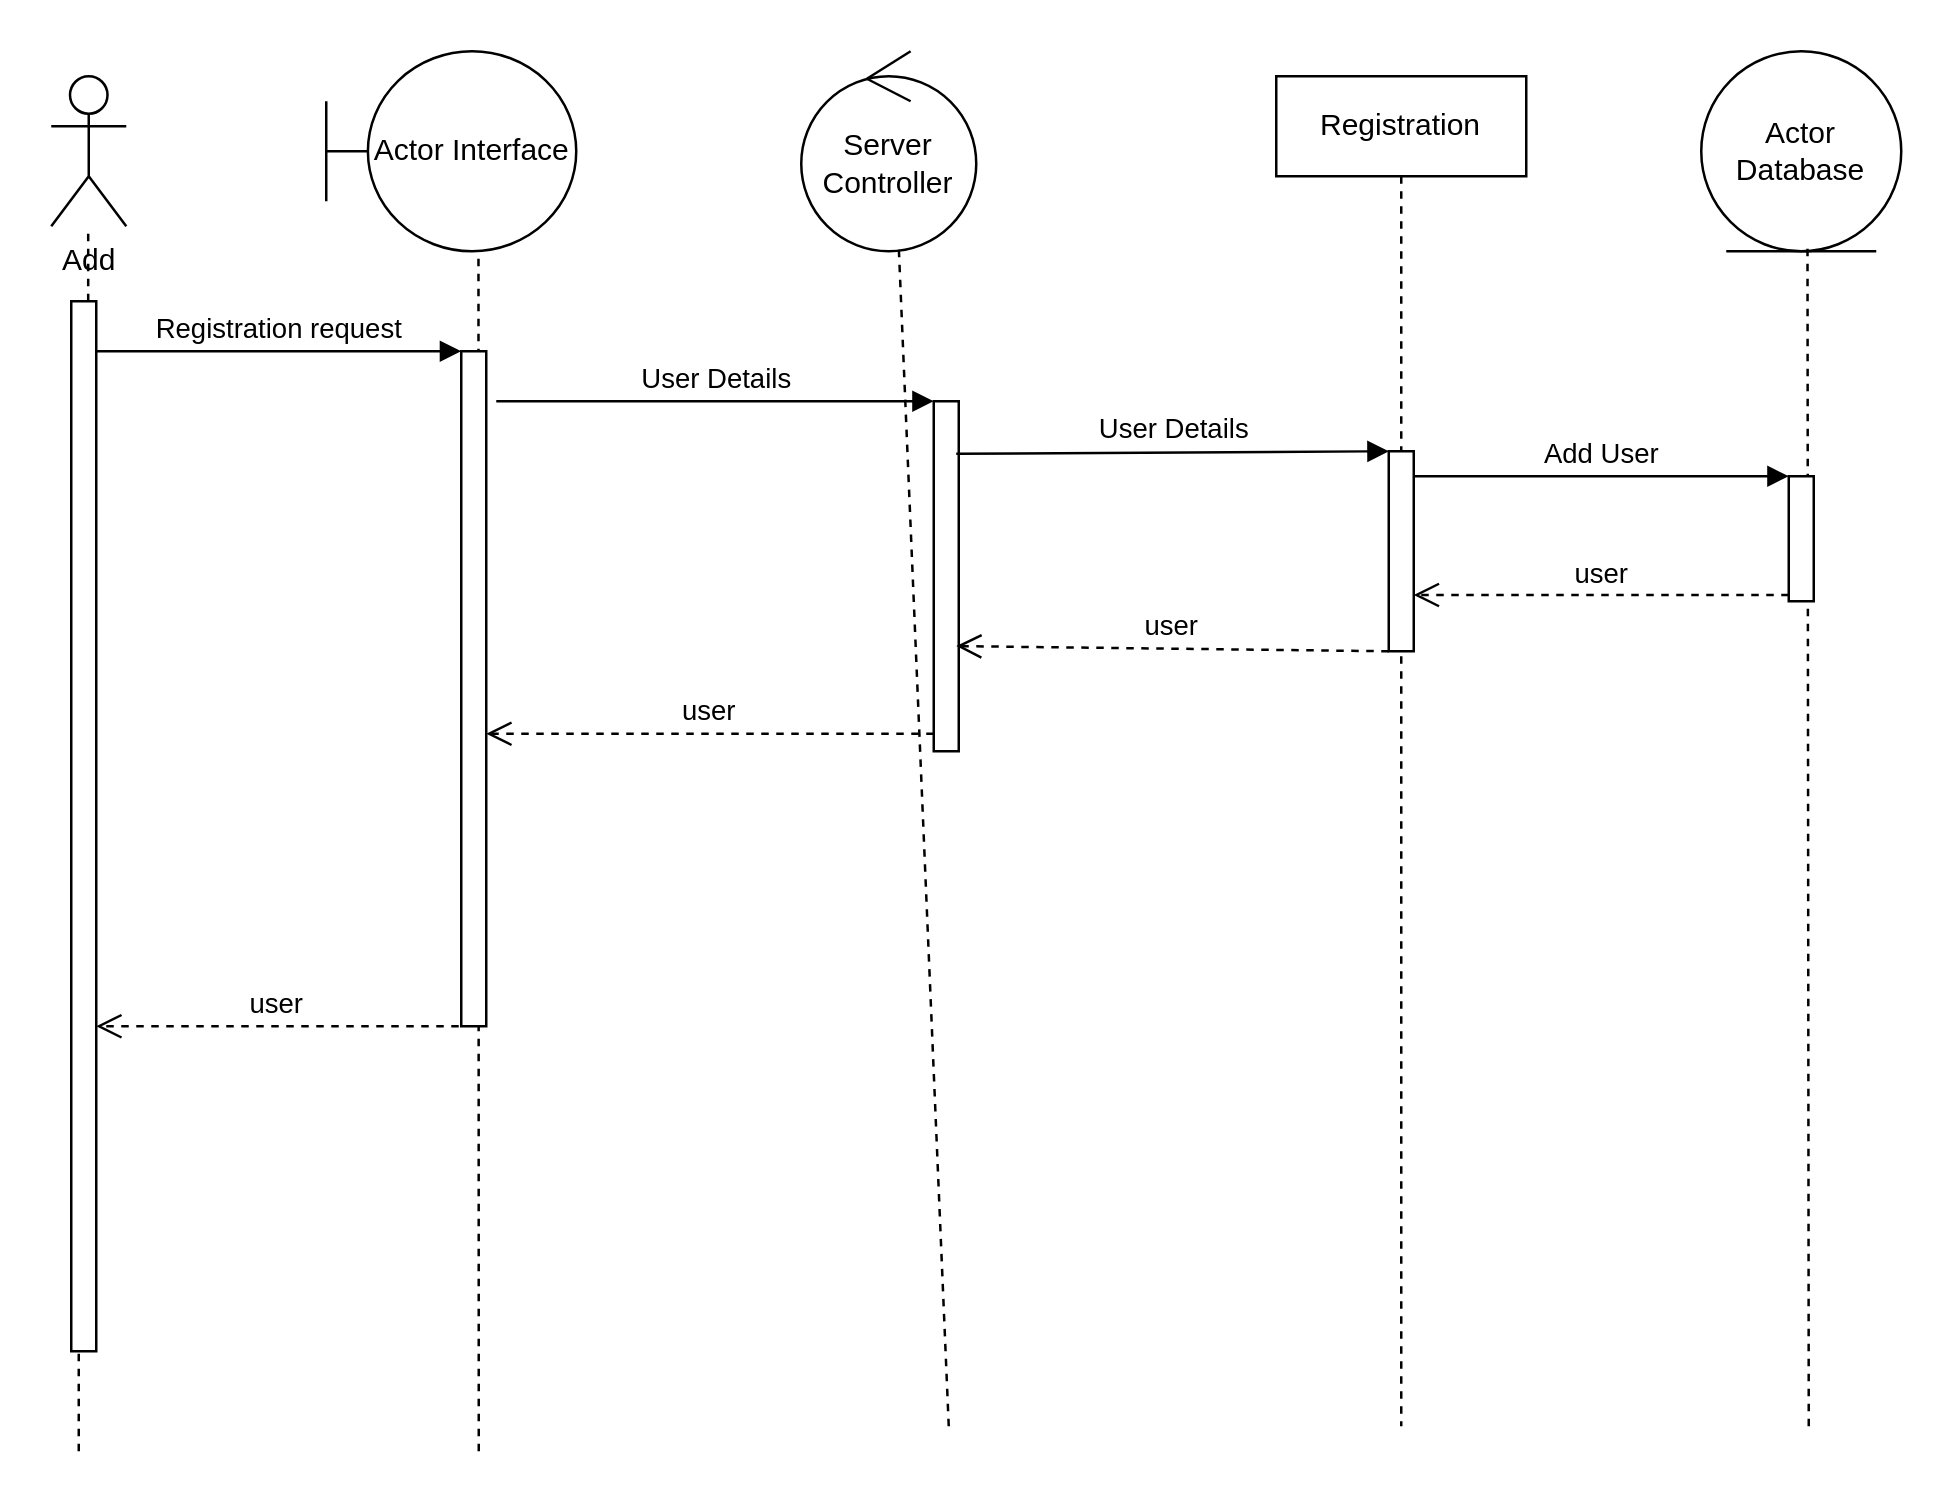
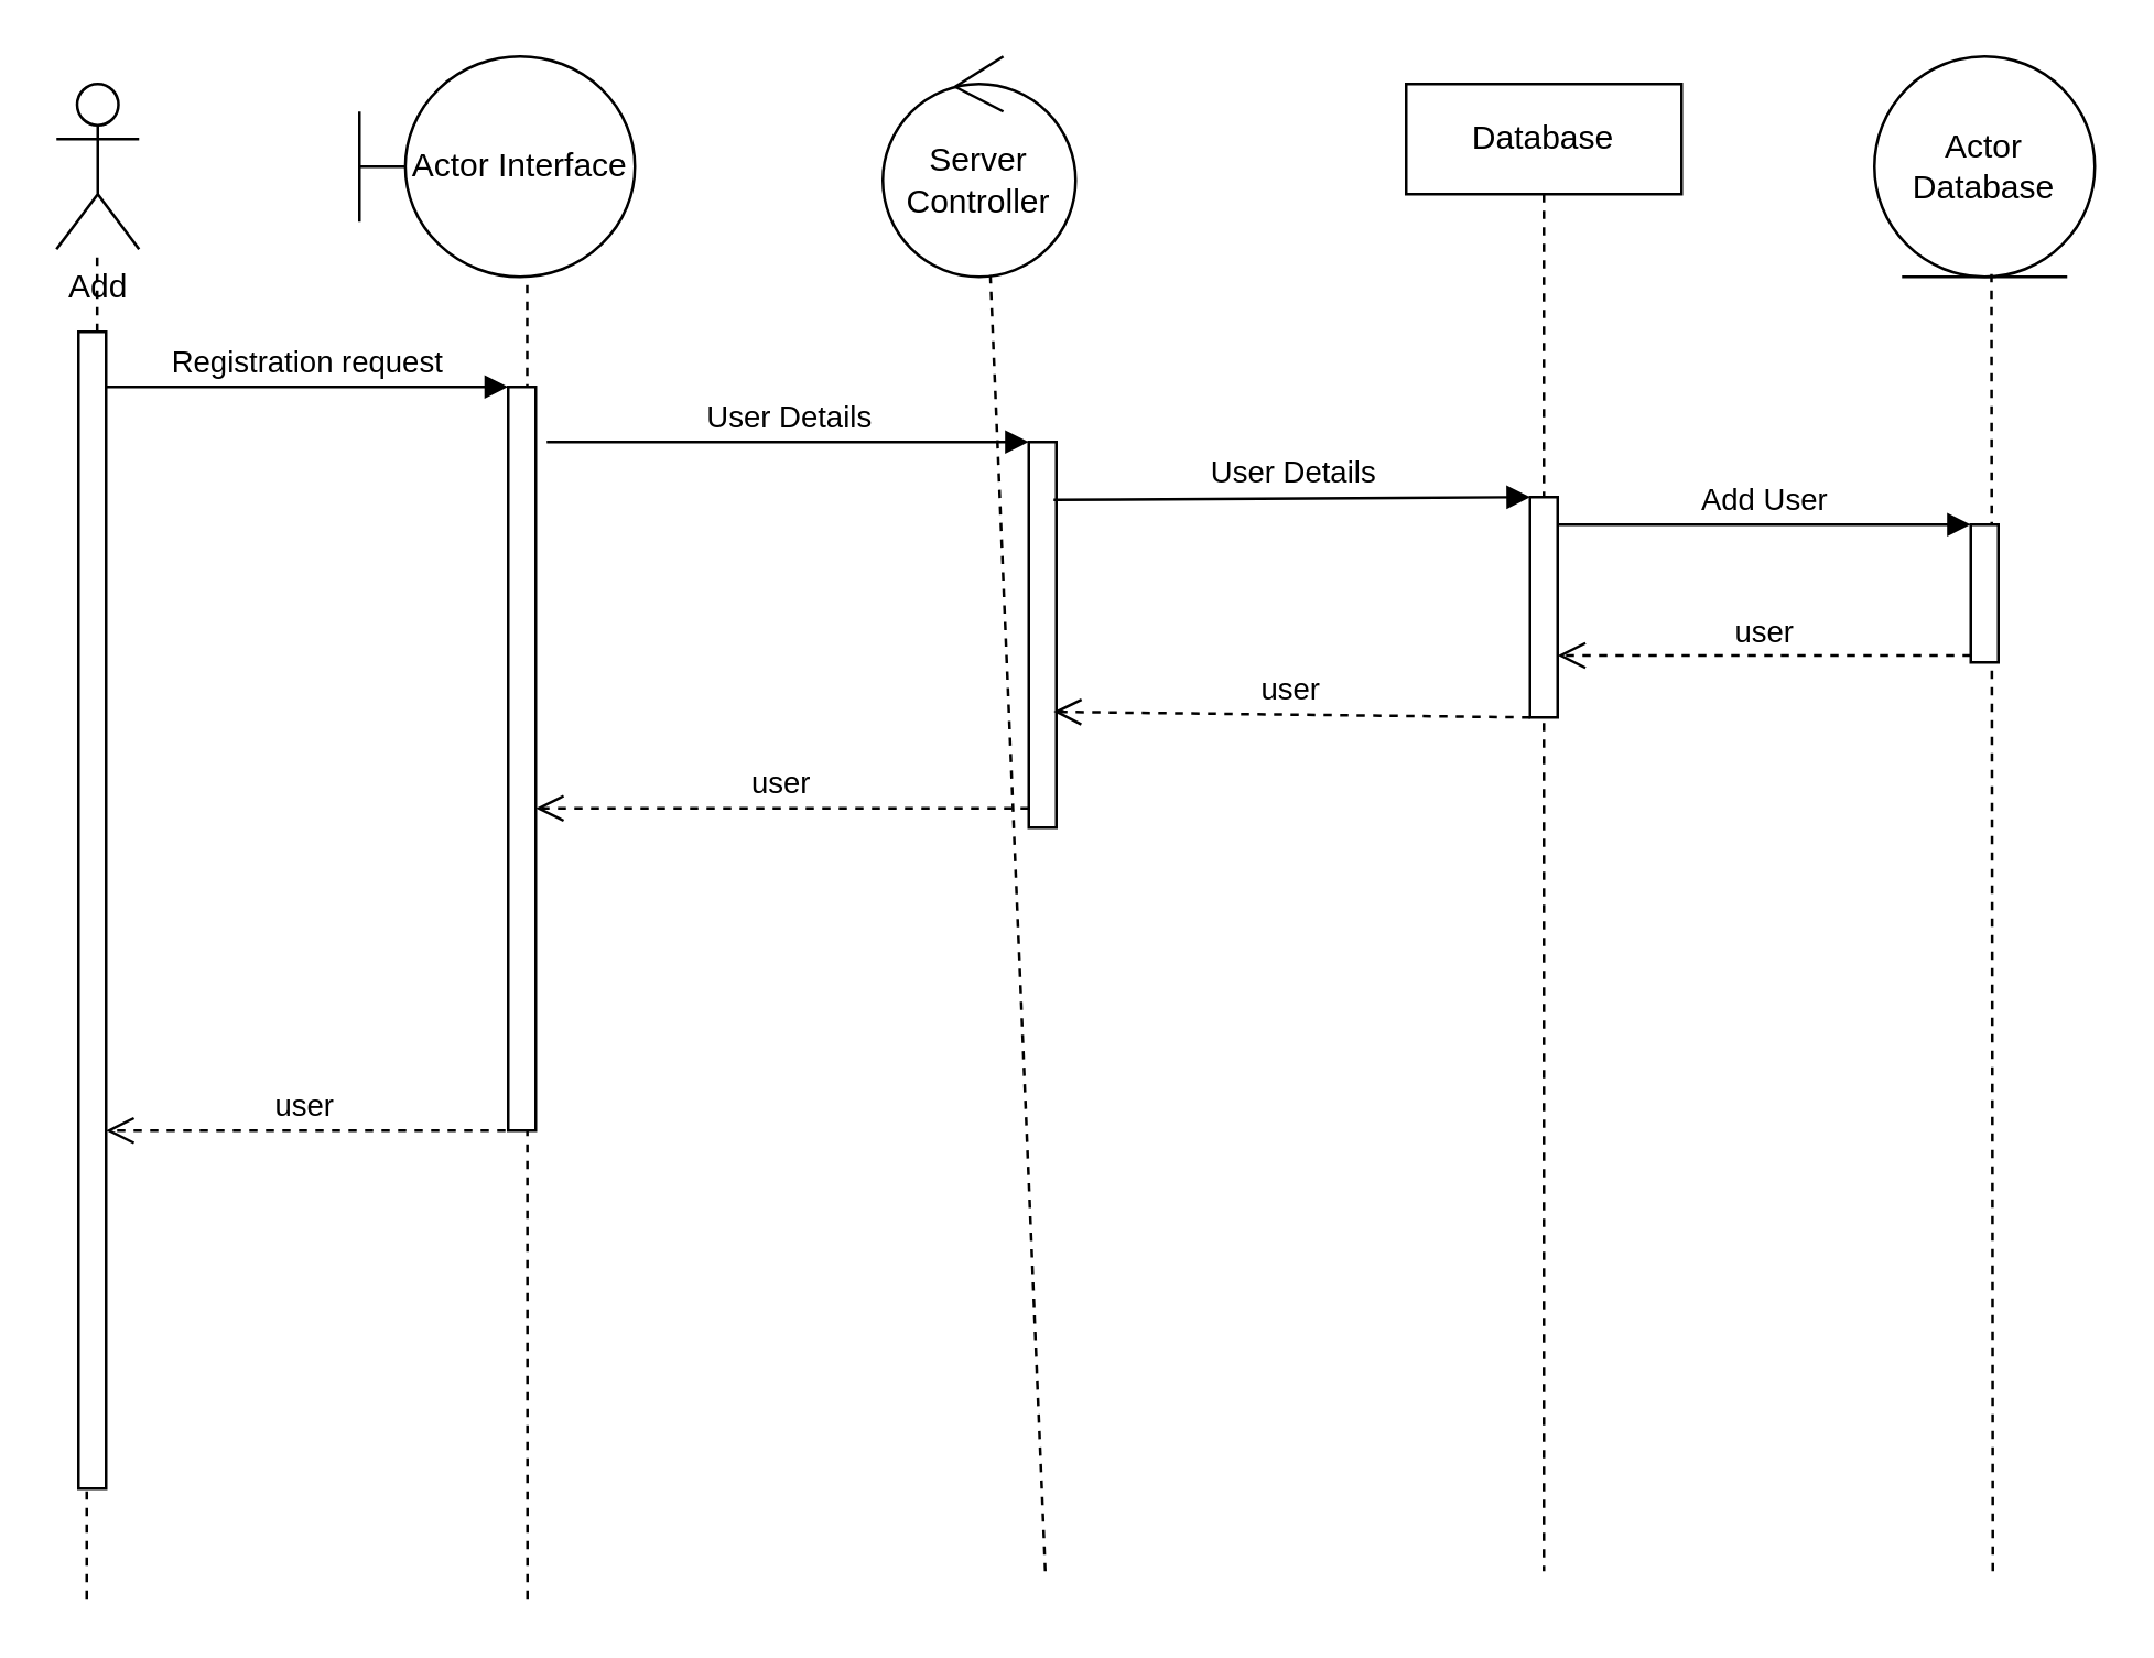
  <mxCell id="0" />
  <mxCell id="1" parent="0" />
  <mxCell id="2" value="Add" style="shape=umlActor;verticalLabelPosition=bottom;verticalAlign=top;html=1;outlineConnect=0;" vertex="1" parent="1"><mxGeometry x="20" y="30" width="30" height="60" as="geometry" /></mxCell>
  <mxCell id="3" value="" style="endArrow=none;dashed=1;html=1;" edge="1" parent="1" source="23" target="2"><mxGeometry width="50" height="50" relative="1" as="geometry"><mxPoint x="31" y="640" as="sourcePoint" /><mxPoint x="70" y="130" as="targetPoint" /></mxGeometry></mxCell>
  <mxCell id="4" value="Actor Interface" style="shape=umlBoundary;whiteSpace=wrap;html=1;" vertex="1" parent="1"><mxGeometry x="130" y="20" width="100" height="80" as="geometry" /></mxCell>
  <mxCell id="5" value="" style="endArrow=none;dashed=1;html=1;" edge="1" parent="1"><mxGeometry width="50" height="50" relative="1" as="geometry"><mxPoint x="191" y="580" as="sourcePoint" /><mxPoint x="190.893" y="100" as="targetPoint" /></mxGeometry></mxCell>
  <mxCell id="6" value="Server Controller" style="ellipse;shape=umlControl;whiteSpace=wrap;html=1;" vertex="1" parent="1"><mxGeometry x="320" y="20" width="70" height="80" as="geometry" /></mxCell>
  <mxCell id="7" value="" style="endArrow=none;dashed=1;html=1;entryX=0.557;entryY=0.975;entryDx=0;entryDy=0;entryPerimeter=0;" edge="1" parent="1" target="6"><mxGeometry width="50" height="50" relative="1" as="geometry"><mxPoint x="379" y="570" as="sourcePoint" /><mxPoint x="200.893" y="110" as="targetPoint" /></mxGeometry></mxCell>
- <mxCell id="8" value="Registration" style="shape=umlLifeline;perimeter=lifelinePerimeter;whiteSpace=wrap;html=1;container=1;collapsible=0;recursiveResize=0;outlineConnect=0;" vertex="1" parent="1"><mxGeometry x="510" y="30" width="100" height="540" as="geometry" /></mxCell>
+ <mxCell id="8" value="Database" style="shape=umlLifeline;perimeter=lifelinePerimeter;whiteSpace=wrap;html=1;container=1;collapsible=0;recursiveResize=0;outlineConnect=0;" vertex="1" parent="1"><mxGeometry x="510" y="30" width="100" height="540" as="geometry" /></mxCell>
  <mxCell id="9" value="" style="html=1;points=[];perimeter=orthogonalPerimeter;" vertex="1" parent="8"><mxGeometry x="45" y="150" width="10" height="80" as="geometry" /></mxCell>
  <mxCell id="10" value="" style="html=1;points=[];perimeter=orthogonalPerimeter;" vertex="1" parent="1"><mxGeometry x="184" y="140" width="10" height="270" as="geometry" /></mxCell>
  <mxCell id="11" value="Registration request" style="html=1;verticalAlign=bottom;endArrow=block;entryX=0;entryY=0;" edge="1" target="10" parent="1" source="23"><mxGeometry relative="1" as="geometry"><mxPoint x="70" y="170" as="sourcePoint" /></mxGeometry></mxCell>
  <mxCell id="12" value="user" style="html=1;verticalAlign=bottom;endArrow=open;dashed=1;endSize=8;exitX=-0.1;exitY=1;exitDx=0;exitDy=0;exitPerimeter=0;" edge="1" source="10" parent="1" target="23"><mxGeometry relative="1" as="geometry"><mxPoint x="50" y="390" as="targetPoint" /></mxGeometry></mxCell>
  <mxCell id="13" value="Actor Database" style="ellipse;shape=umlEntity;whiteSpace=wrap;html=1;" vertex="1" parent="1"><mxGeometry x="680" y="20" width="80" height="80" as="geometry" /></mxCell>
  <mxCell id="14" value="" style="endArrow=none;dashed=1;html=1;entryX=0.557;entryY=0.975;entryDx=0;entryDy=0;entryPerimeter=0;" edge="1" parent="1"><mxGeometry width="50" height="50" relative="1" as="geometry"><mxPoint x="723" y="570" as="sourcePoint" /><mxPoint x="722.5" y="98" as="targetPoint" /></mxGeometry></mxCell>
  <mxCell id="15" value="" style="html=1;points=[];perimeter=orthogonalPerimeter;" vertex="1" parent="1"><mxGeometry x="373" y="160" width="10" height="140" as="geometry" /></mxCell>
  <mxCell id="16" value="User Details" style="html=1;verticalAlign=bottom;endArrow=block;entryX=0;entryY=0;exitX=1.4;exitY=0.074;exitDx=0;exitDy=0;exitPerimeter=0;" edge="1" target="15" parent="1" source="10"><mxGeometry relative="1" as="geometry"><mxPoint x="300" y="160" as="sourcePoint" /></mxGeometry></mxCell>
  <mxCell id="17" value="user" style="html=1;verticalAlign=bottom;endArrow=open;dashed=1;endSize=8;exitX=0;exitY=0.95;" edge="1" source="15" parent="1" target="10"><mxGeometry relative="1" as="geometry"><mxPoint x="300" y="236" as="targetPoint" /></mxGeometry></mxCell>
  <mxCell id="18" value="User Details" style="html=1;verticalAlign=bottom;endArrow=block;entryX=0;entryY=0;exitX=0.9;exitY=0.15;exitDx=0;exitDy=0;exitPerimeter=0;" edge="1" target="9" parent="1" source="15"><mxGeometry relative="1" as="geometry"><mxPoint x="485" y="160" as="sourcePoint" /></mxGeometry></mxCell>
  <mxCell id="19" value="user" style="html=1;verticalAlign=bottom;endArrow=open;dashed=1;endSize=8;exitX=0;exitY=0.95;entryX=0.9;entryY=0.671;entryDx=0;entryDy=0;entryPerimeter=0;" edge="1" parent="1"><mxGeometry relative="1" as="geometry"><mxPoint x="382" y="257.94" as="targetPoint" /><mxPoint x="555" y="260" as="sourcePoint" /></mxGeometry></mxCell>
  <mxCell id="20" value="" style="html=1;points=[];perimeter=orthogonalPerimeter;" vertex="1" parent="1"><mxGeometry x="715" y="190" width="10" height="50" as="geometry" /></mxCell>
  <mxCell id="21" value="Add User" style="html=1;verticalAlign=bottom;endArrow=block;entryX=0;entryY=0;" edge="1" target="20" parent="1" source="9"><mxGeometry relative="1" as="geometry"><mxPoint x="645" y="170" as="sourcePoint" /></mxGeometry></mxCell>
  <mxCell id="22" value="user" style="html=1;verticalAlign=bottom;endArrow=open;dashed=1;endSize=8;exitX=0;exitY=0.95;" edge="1" source="20" parent="1" target="9"><mxGeometry relative="1" as="geometry"><mxPoint x="645" y="246" as="targetPoint" /></mxGeometry></mxCell>
  <mxCell id="23" value="" style="html=1;points=[];perimeter=orthogonalPerimeter;" vertex="1" parent="1"><mxGeometry x="28" y="120" width="10" height="420" as="geometry" /></mxCell>
  <mxCell id="24" value="" style="endArrow=none;dashed=1;html=1;" edge="1" parent="1" target="23"><mxGeometry width="50" height="50" relative="1" as="geometry"><mxPoint x="31" y="580" as="sourcePoint" /><mxPoint x="34.793" y="90" as="targetPoint" /></mxGeometry></mxCell>
